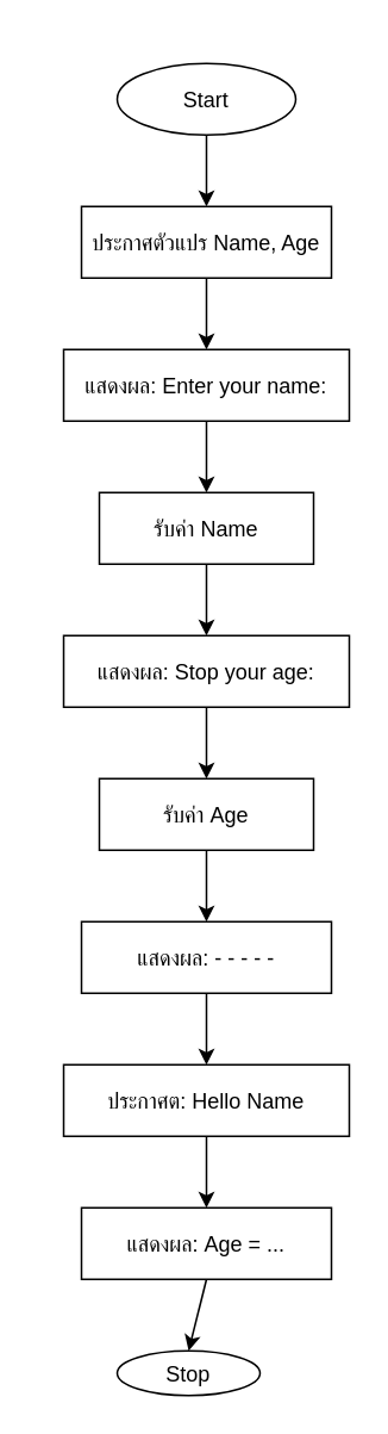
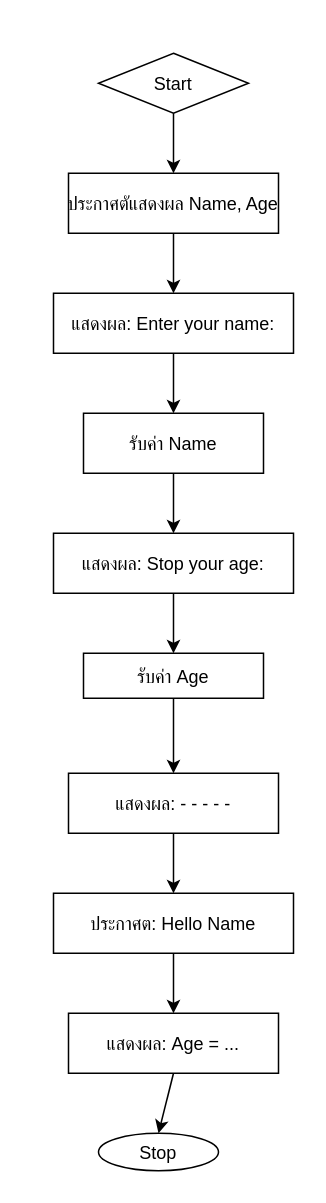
  <mxCell id="0" />
  <mxCell id="1" parent="0" />
  <mxCell id="2" style="edgeStyle=none;html=1;exitX=0.5;exitY=1;exitDx=0;exitDy=0;" edge="1" parent="1" source="3" target="5"><mxGeometry relative="1" as="geometry" /></mxCell>
- <mxCell id="3" value="Start" style="ellipse" parent="1" vertex="1"><mxGeometry x="50" y="20" width="100" height="40" as="geometry" /></mxCell>
+ <mxCell id="3" value="Start" style="rhombus;" parent="1" vertex="1"><mxGeometry x="50" y="20" width="100" height="40" as="geometry" /></mxCell>
  <mxCell id="4" style="edgeStyle=none;html=1;exitX=0.5;exitY=1;exitDx=0;exitDy=0;" edge="1" parent="1" source="5" target="7"><mxGeometry relative="1" as="geometry" /></mxCell>
- <mxCell id="5" value="ประกาศตัวแปร Name, Age" style="rectangle" parent="1" vertex="1"><mxGeometry x="30" y="100" width="140" height="40" as="geometry" /></mxCell>
+ <mxCell id="5" value="ประกาศตัแสดงผล Name, Age" style="rectangle" parent="1" vertex="1"><mxGeometry x="30" y="100" width="140" height="40" as="geometry" /></mxCell>
  <mxCell id="6" style="edgeStyle=none;html=1;exitX=0.5;exitY=1;exitDx=0;exitDy=0;entryX=0.5;entryY=0;entryDx=0;entryDy=0;" edge="1" parent="1" source="7" target="9"><mxGeometry relative="1" as="geometry" /></mxCell>
  <mxCell id="7" value="แสดงผล: Enter your name:" style="parallelogram" parent="1" vertex="1"><mxGeometry x="20" y="180" width="160" height="40" as="geometry" /></mxCell>
  <mxCell id="8" style="edgeStyle=none;html=1;exitX=0.5;exitY=1;exitDx=0;exitDy=0;entryX=0.5;entryY=0;entryDx=0;entryDy=0;" edge="1" parent="1" source="9" target="11"><mxGeometry relative="1" as="geometry" /></mxCell>
  <mxCell id="9" value="รับค่า Name" style="parallelogram" parent="1" vertex="1"><mxGeometry x="40" y="260" width="120" height="40" as="geometry" /></mxCell>
  <mxCell id="10" style="edgeStyle=none;html=1;exitX=0.5;exitY=1;exitDx=0;exitDy=0;" edge="1" parent="1" source="11" target="13"><mxGeometry relative="1" as="geometry" /></mxCell>
  <mxCell id="11" value="แสดงผล: Stop your age:" style="parallelogram" parent="1" vertex="1"><mxGeometry x="20" y="340" width="160" height="40" as="geometry" /></mxCell>
  <mxCell id="12" style="edgeStyle=none;html=1;exitX=0.5;exitY=1;exitDx=0;exitDy=0;entryX=0.5;entryY=0;entryDx=0;entryDy=0;" edge="1" parent="1" source="13" target="15"><mxGeometry relative="1" as="geometry" /></mxCell>
- <mxCell id="13" value="รับค่า Age" style="parallelogram" parent="1" vertex="1"><mxGeometry x="40" y="420" width="120" height="40" as="geometry" /></mxCell>
+ <mxCell id="13" value="รับค่า Age" style="parallelogram" parent="1" vertex="1"><mxGeometry x="40" y="420" width="120" height="30" as="geometry" /></mxCell>
  <mxCell id="14" style="edgeStyle=none;html=1;exitX=0.5;exitY=1;exitDx=0;exitDy=0;entryX=0.5;entryY=0;entryDx=0;entryDy=0;" edge="1" parent="1" source="15" target="17"><mxGeometry relative="1" as="geometry" /></mxCell>
  <mxCell id="15" value="แสดงผล: - - - - -" style="parallelogram" parent="1" vertex="1"><mxGeometry x="30" y="500" width="140" height="40" as="geometry" /></mxCell>
  <mxCell id="16" style="edgeStyle=none;html=1;exitX=0.5;exitY=1;exitDx=0;exitDy=0;entryX=0.5;entryY=0;entryDx=0;entryDy=0;" edge="1" parent="1" source="17" target="19"><mxGeometry relative="1" as="geometry" /></mxCell>
  <mxCell id="17" value="ประกาศต: Hello Name" style="parallelogram" parent="1" vertex="1"><mxGeometry x="20" y="580" width="160" height="40" as="geometry" /></mxCell>
  <mxCell id="18" style="edgeStyle=none;html=1;exitX=0.5;exitY=1;exitDx=0;exitDy=0;entryX=0.5;entryY=0;entryDx=0;entryDy=0;" edge="1" parent="1" source="19" target="20"><mxGeometry relative="1" as="geometry" /></mxCell>
  <mxCell id="19" value="แสดงผล: Age = ..." style="parallelogram" parent="1" vertex="1"><mxGeometry x="30" y="660" width="140" height="40" as="geometry" /></mxCell>
  <mxCell id="20" value="Stop" style="ellipse" parent="1" vertex="1"><mxGeometry x="50" y="740" width="80" height="25" as="geometry" /></mxCell>
  <mxCell id="21" parent="1" source="3" target="5" edge="1" />
  <mxCell id="22" parent="1" source="5" target="7" edge="1" />
  <mxCell id="23" parent="1" source="7" target="9" edge="1" />
  <mxCell id="24" parent="1" source="9" target="11" edge="1" />
  <mxCell id="25" parent="1" source="11" target="13" edge="1" />
  <mxCell id="26" parent="1" source="13" target="15" edge="1" />
  <mxCell id="27" parent="1" source="15" target="17" edge="1" />
  <mxCell id="28" parent="1" source="17" target="19" edge="1" />
  <mxCell id="29" parent="1" source="19" target="20" edge="1" />
